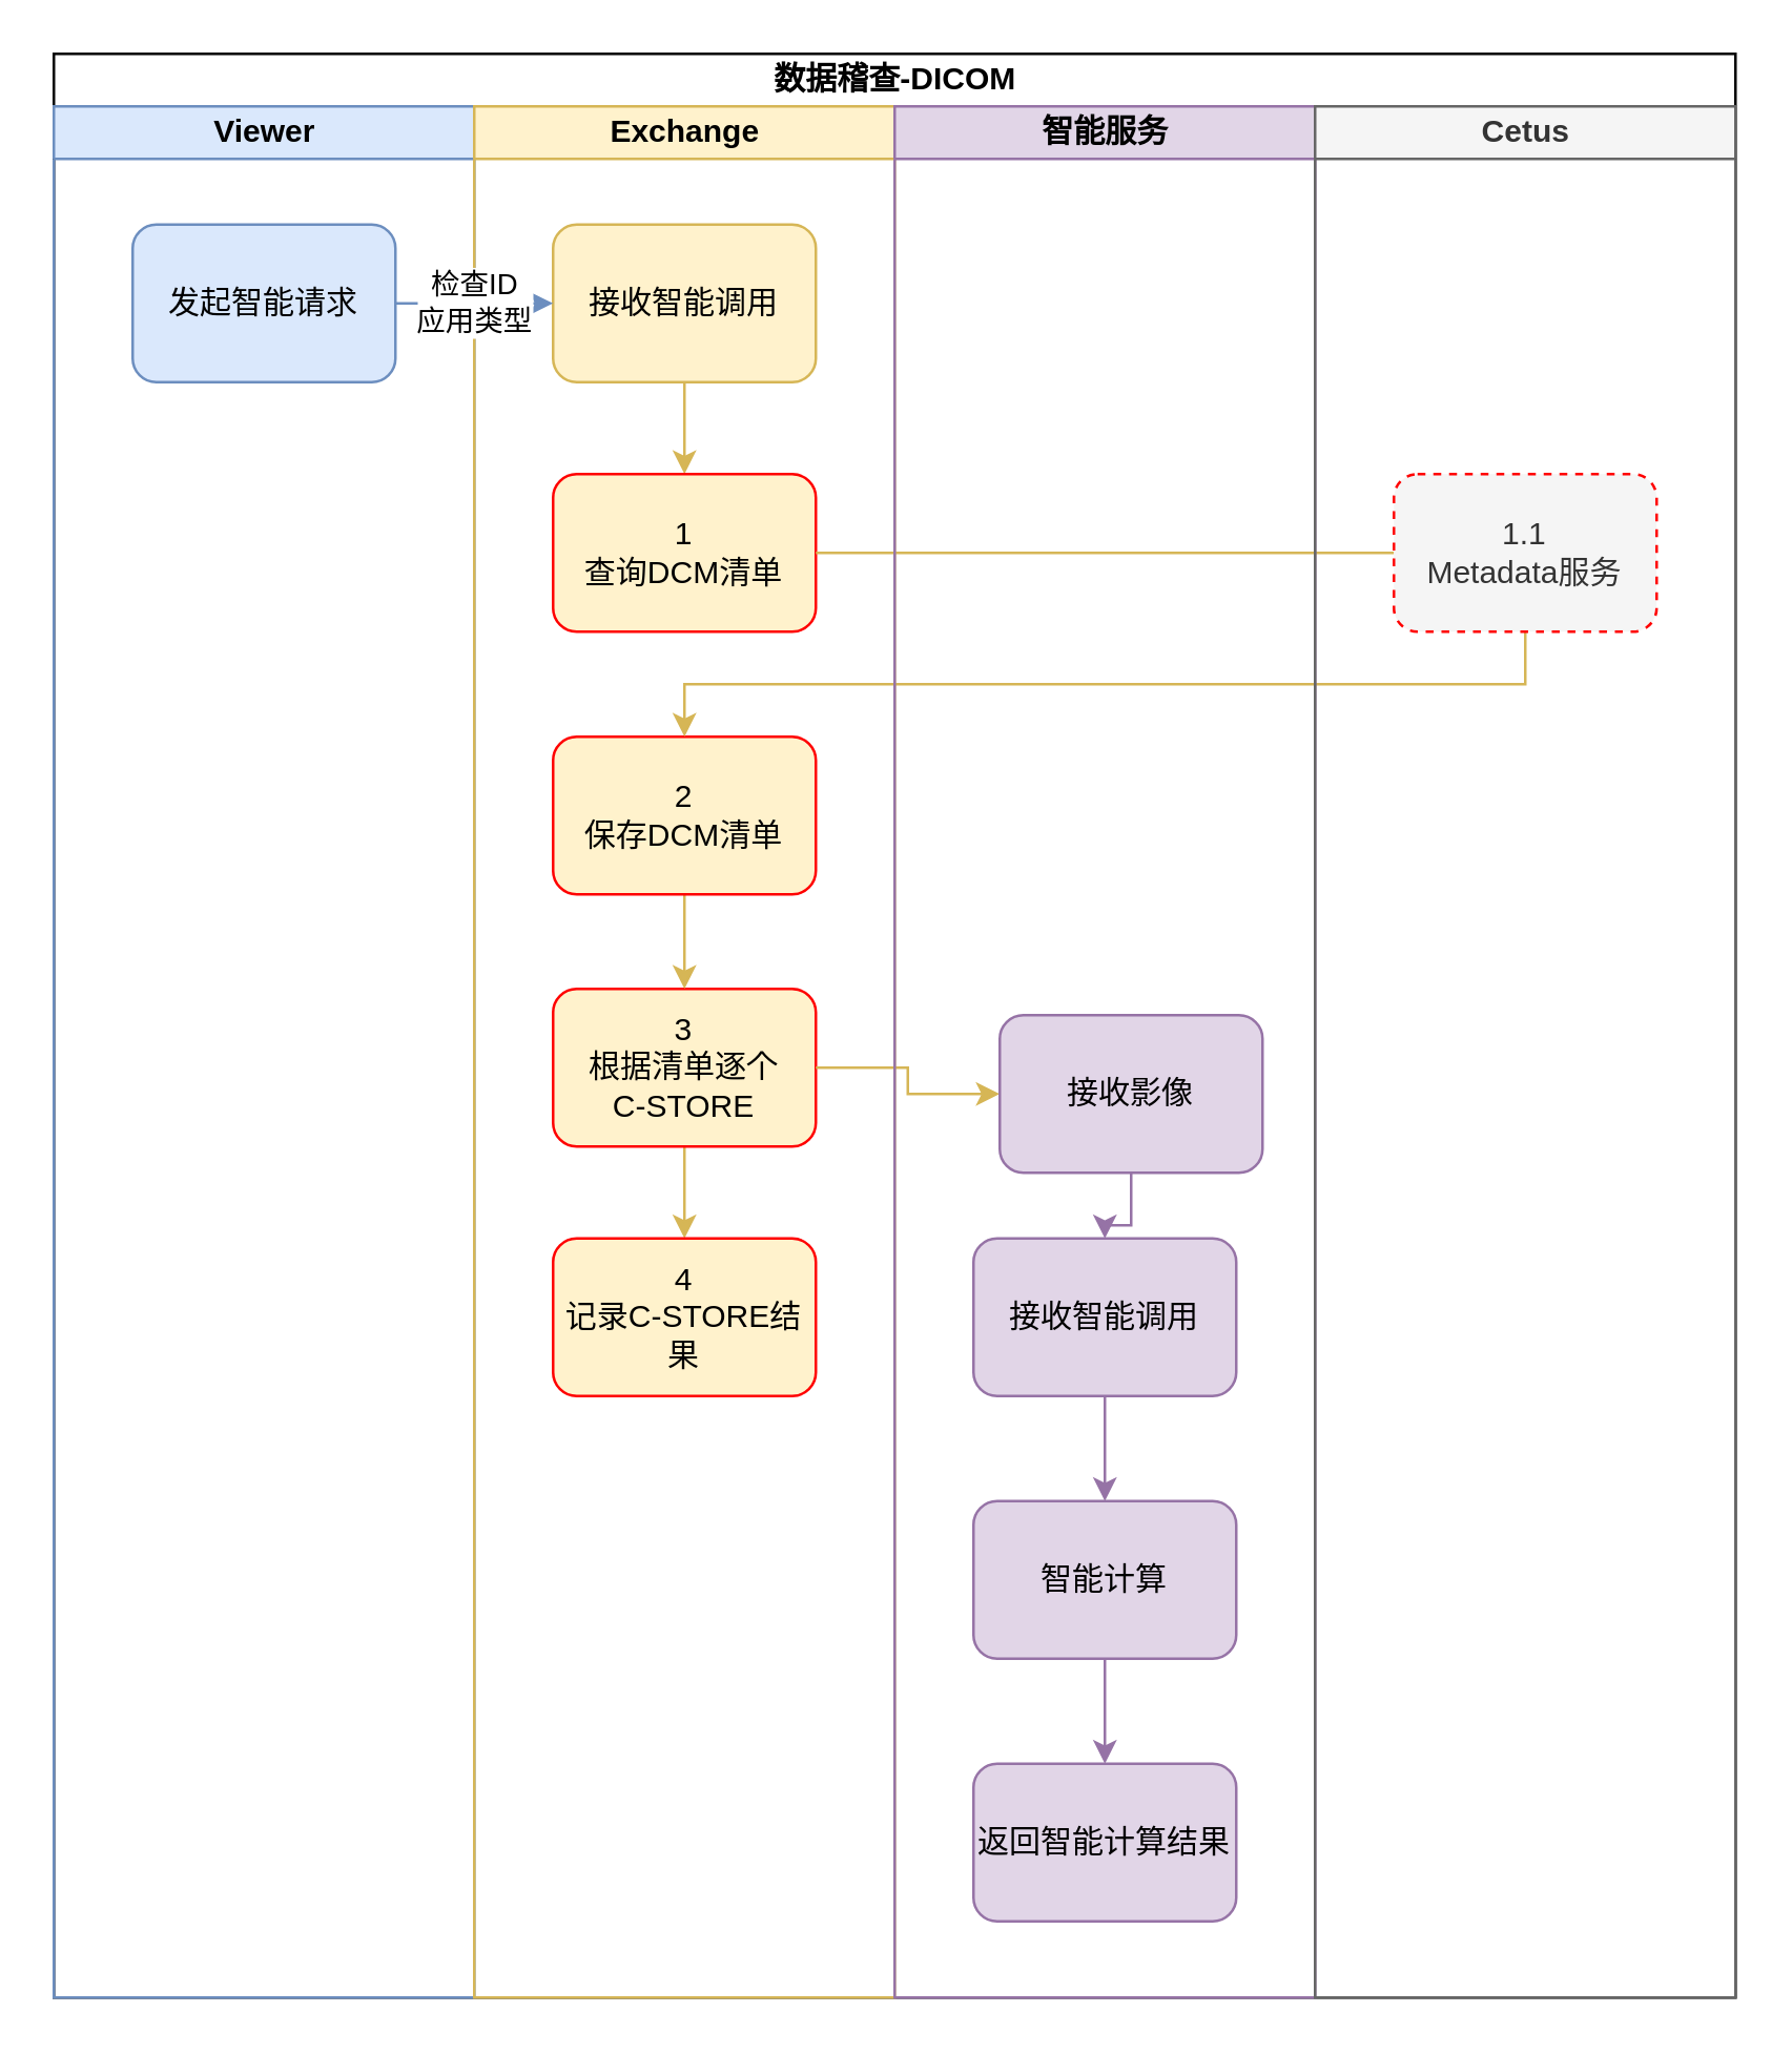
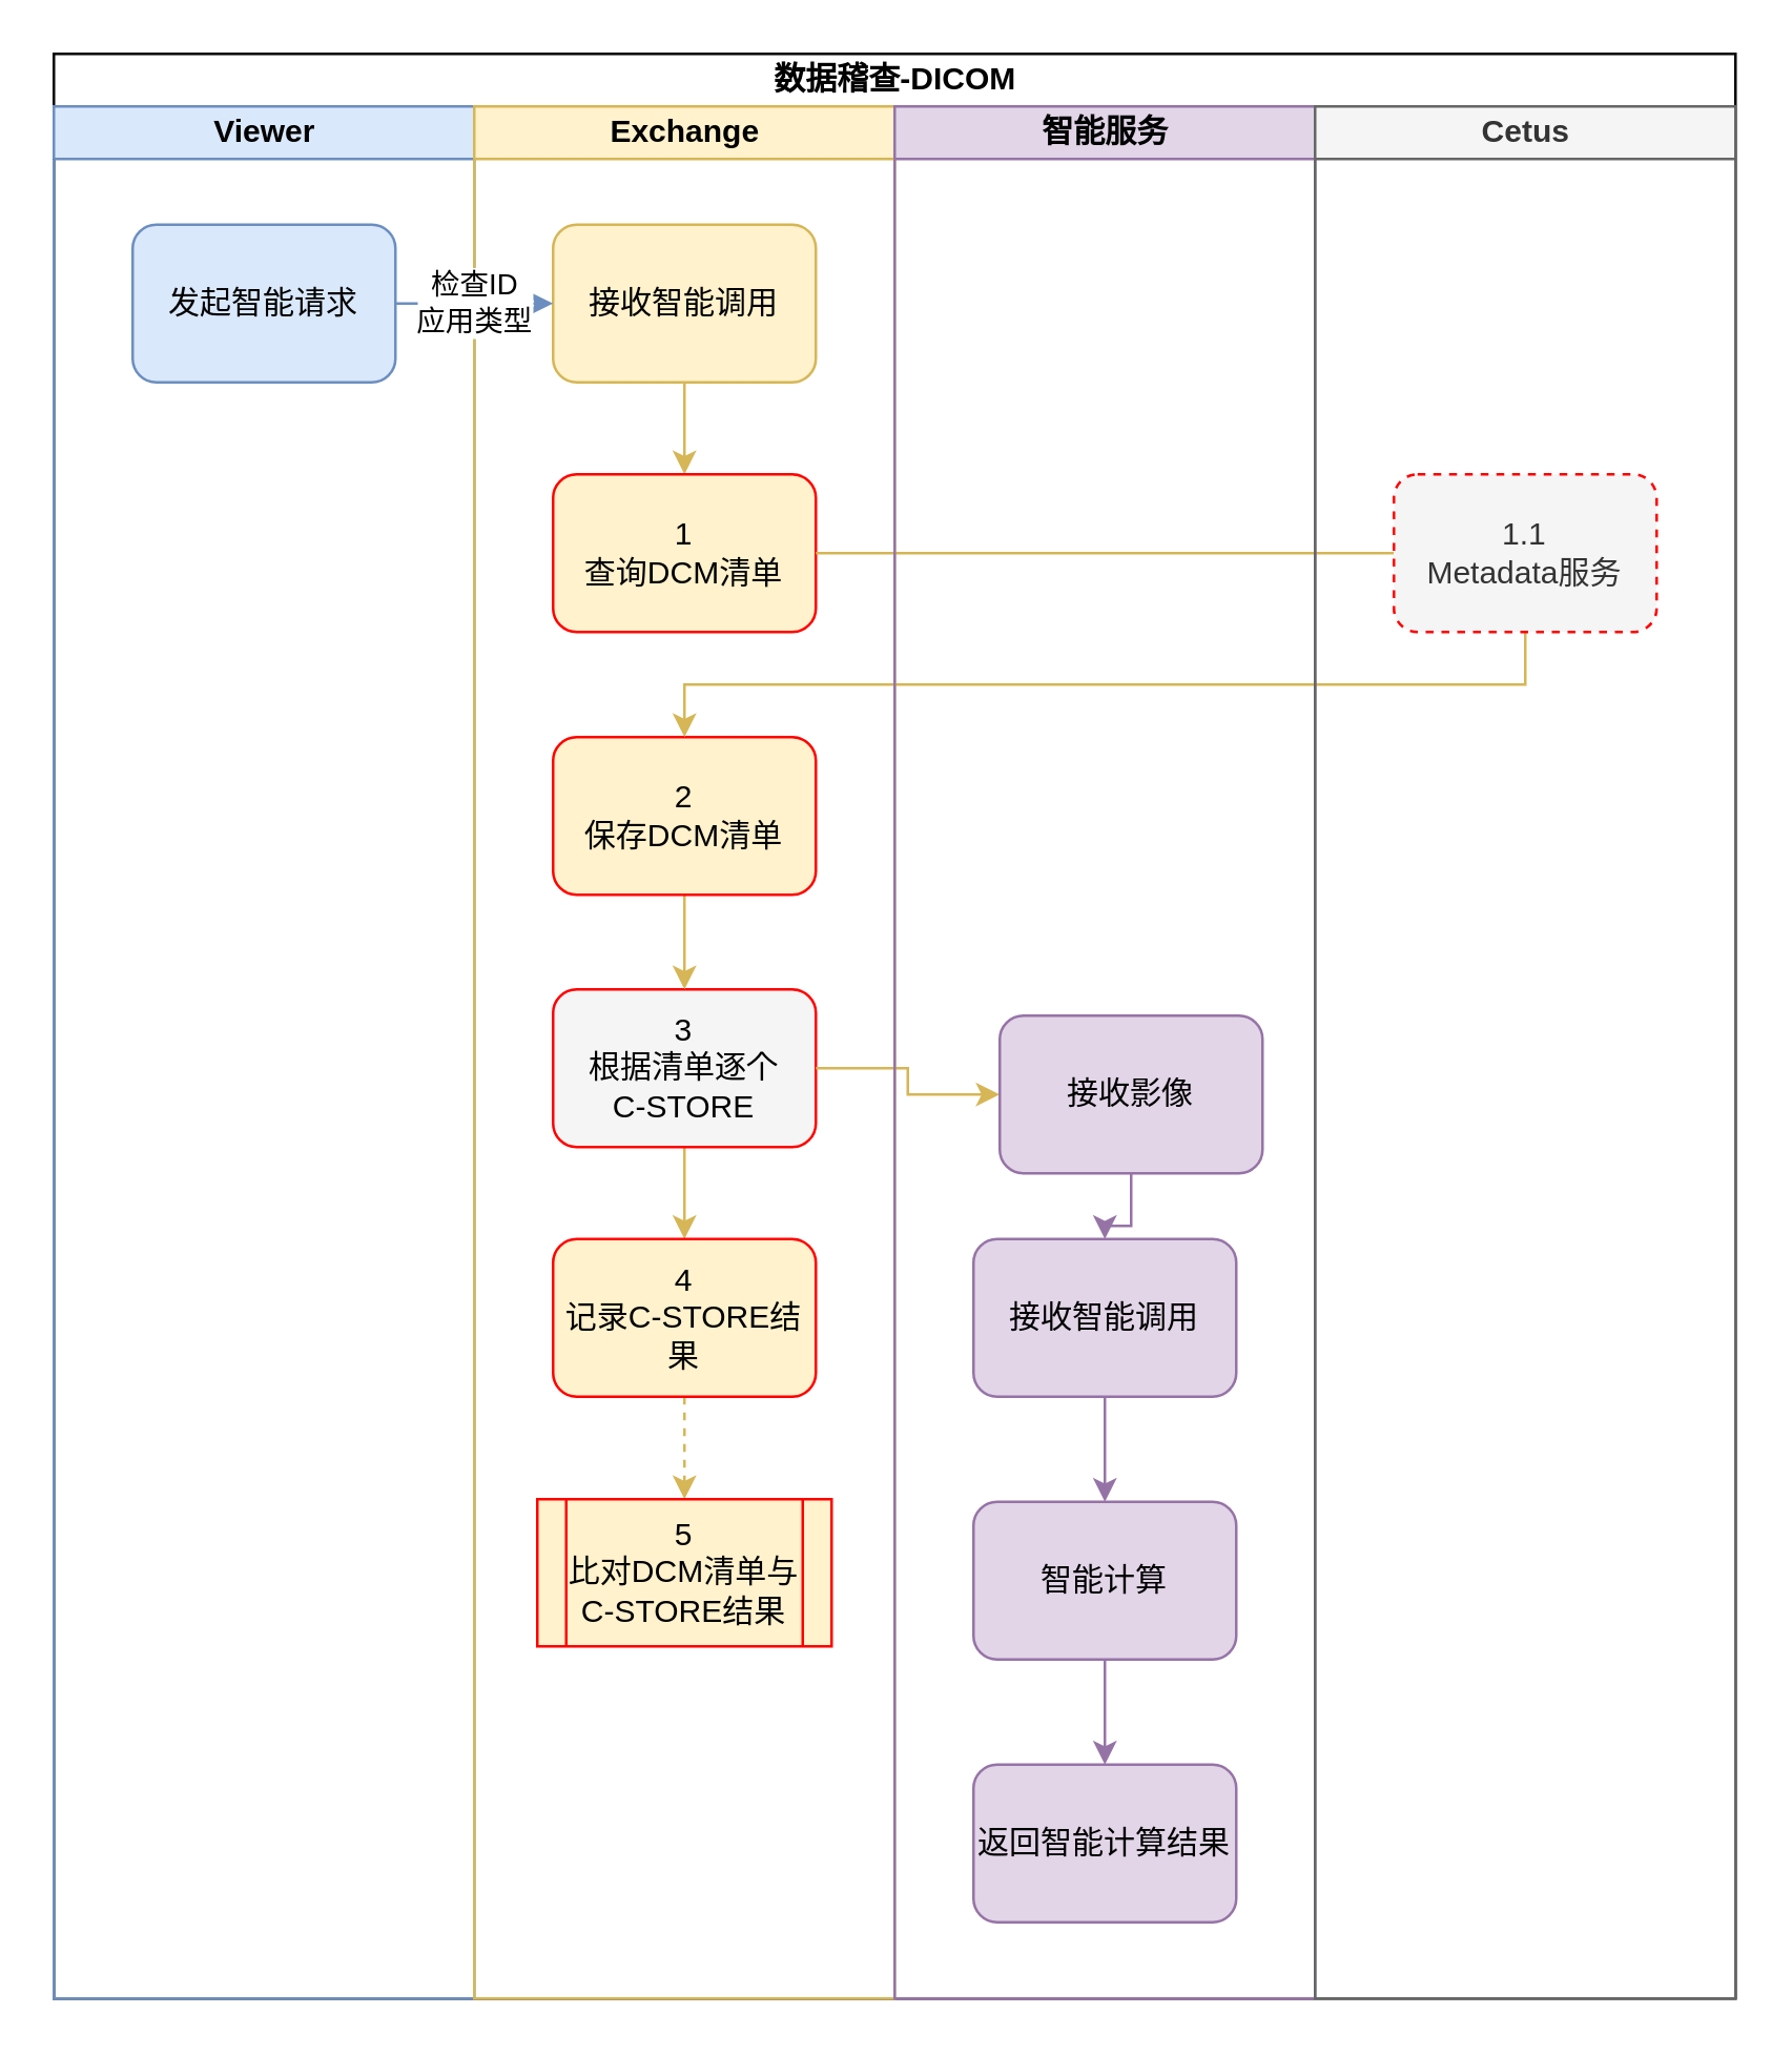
  <mxCell id="0" />
  <mxCell id="1" parent="0" />
  <mxCell id="2" value="数据稽查-DICOM" style="swimlane;html=1;childLayout=stackLayout;resizeParent=1;resizeParentMax=0;startSize=20;" parent="1" vertex="1"><mxGeometry x="20" y="20" width="640" height="740" as="geometry" /></mxCell>
  <mxCell id="3" value="Viewer" style="swimlane;html=1;startSize=20;aspect=fixed;fillColor=#dae8fc;strokeColor=#6c8ebf;" parent="2" vertex="1"><mxGeometry y="20" width="160" height="720" as="geometry" /></mxCell>
  <mxCell id="4" value="发起智能请求" style="rounded=1;whiteSpace=wrap;html=1;fillColor=#dae8fc;strokeColor=#6c8ebf;" parent="3" vertex="1"><mxGeometry x="30" y="45" width="100" height="60" as="geometry" /></mxCell>
  <mxCell id="5" value="Exchange" style="swimlane;html=1;startSize=20;fillColor=#fff2cc;strokeColor=#d6b656;" parent="2" vertex="1"><mxGeometry x="160" y="20" width="160" height="720" as="geometry" /></mxCell>
  <mxCell id="6" style="edgeStyle=orthogonalEdgeStyle;rounded=0;orthogonalLoop=1;jettySize=auto;html=1;fillColor=#fff2cc;strokeColor=#d6b656;" parent="5" source="7" target="8" edge="1"><mxGeometry relative="1" as="geometry" /></mxCell>
  <mxCell id="7" value="接收智能调用" style="rounded=1;whiteSpace=wrap;html=1;fillColor=#fff2cc;strokeColor=#d6b656;" parent="5" vertex="1"><mxGeometry x="30" y="45" width="100" height="60" as="geometry" /></mxCell>
  <mxCell id="8" value="1&lt;br&gt;查询DCM清单" style="rounded=1;whiteSpace=wrap;html=1;fillColor=#fff2cc;strokeColor=#FF0000;" parent="5" vertex="1"><mxGeometry x="30" y="140" width="100" height="60" as="geometry" /></mxCell>
  <mxCell id="9" style="edgeStyle=orthogonalEdgeStyle;rounded=0;orthogonalLoop=1;jettySize=auto;html=1;exitX=0.5;exitY=1;exitDx=0;exitDy=0;entryX=0.5;entryY=0;entryDx=0;entryDy=0;fillColor=#fff2cc;strokeColor=#d6b656;dashed=0;" parent="5" source="10" target="12" edge="1"><mxGeometry relative="1" as="geometry" /></mxCell>
- <mxCell id="10" value="3&lt;br&gt;根据清单逐个&lt;br&gt;C-STORE" style="rounded=1;whiteSpace=wrap;html=1;fillColor=#fff2cc;strokeColor=#FF0000;" parent="5" vertex="1"><mxGeometry x="30" y="336" width="100" height="60" as="geometry" /></mxCell>
+ <mxCell id="10" value="3&lt;br&gt;根据清单逐个&lt;br&gt;C-STORE" style="rounded=1;whiteSpace=wrap;html=1;fillColor=#f5f5f5;strokeColor=#FF0000;" parent="5" vertex="1"><mxGeometry x="30" y="336" width="100" height="60" as="geometry" /></mxCell>
+ <mxCell id="11" style="edgeStyle=orthogonalEdgeStyle;rounded=0;orthogonalLoop=1;jettySize=auto;html=1;exitX=0.5;exitY=1;exitDx=0;exitDy=0;entryX=0.5;entryY=0;entryDx=0;entryDy=0;dashed=1;fillColor=#fff2cc;strokeColor=#d6b656;" edge="1" parent="5" source="12" target="15"><mxGeometry relative="1" as="geometry" /></mxCell>
  <mxCell id="12" value="4&lt;br&gt;记录C-STORE结果" style="rounded=1;whiteSpace=wrap;html=1;fillColor=#fff2cc;strokeColor=#FF0000;" parent="5" vertex="1"><mxGeometry x="30" y="431" width="100" height="60" as="geometry" /></mxCell>
  <mxCell id="13" style="edgeStyle=orthogonalEdgeStyle;rounded=0;orthogonalLoop=1;jettySize=auto;html=1;exitX=0.5;exitY=1;exitDx=0;exitDy=0;entryX=0.5;entryY=0;entryDx=0;entryDy=0;fillColor=#fff2cc;strokeColor=#d6b656;" edge="1" parent="5" source="14" target="10"><mxGeometry relative="1" as="geometry" /></mxCell>
  <mxCell id="14" value="2&lt;br&gt;保存DCM清单" style="rounded=1;whiteSpace=wrap;html=1;fillColor=#fff2cc;strokeColor=#FF0000;" parent="5" vertex="1"><mxGeometry x="30" y="240" width="100" height="60" as="geometry" /></mxCell>
+ <mxCell id="15" value="5&lt;br&gt;比对DCM清单与C-STORE结果" style="shape=process;whiteSpace=wrap;html=1;backgroundOutline=1;aspect=fixed;fillColor=#fff2cc;strokeColor=#FF0000;" vertex="1" parent="5"><mxGeometry x="24" y="530" width="112" height="56" as="geometry" /></mxCell>
  <mxCell id="16" style="edgeStyle=orthogonalEdgeStyle;rounded=0;orthogonalLoop=1;jettySize=auto;html=1;exitX=1;exitY=0.5;exitDx=0;exitDy=0;entryX=0;entryY=0.5;entryDx=0;entryDy=0;fillColor=#fff2cc;strokeColor=#d6b656;" parent="2" source="10" target="21" edge="1"><mxGeometry relative="1" as="geometry" /></mxCell>
  <mxCell id="17" style="edgeStyle=orthogonalEdgeStyle;rounded=0;orthogonalLoop=1;jettySize=auto;html=1;entryX=0;entryY=0.5;entryDx=0;entryDy=0;fillColor=#fff2cc;strokeColor=#d6b656;endArrow=none;" edge="1" parent="2" source="8" target="29"><mxGeometry relative="1" as="geometry" /></mxCell>
  <mxCell id="18" style="edgeStyle=orthogonalEdgeStyle;rounded=0;orthogonalLoop=1;jettySize=auto;html=1;entryX=0.5;entryY=0;entryDx=0;entryDy=0;exitX=0.5;exitY=1;exitDx=0;exitDy=0;fillColor=#fff2cc;strokeColor=#d6b656;" edge="1" parent="2" source="29" target="14"><mxGeometry relative="1" as="geometry" /></mxCell>
  <mxCell id="19" value="智能服务" style="swimlane;html=1;startSize=20;fillColor=#e1d5e7;strokeColor=#9673a6;" parent="2" vertex="1"><mxGeometry x="320" y="20" width="160" height="720" as="geometry" /></mxCell>
  <mxCell id="20" style="edgeStyle=orthogonalEdgeStyle;rounded=0;orthogonalLoop=1;jettySize=auto;html=1;exitX=0.5;exitY=1;exitDx=0;exitDy=0;fillColor=#e1d5e7;strokeColor=#9673a6;" edge="1" parent="19" source="21" target="23"><mxGeometry relative="1" as="geometry" /></mxCell>
  <mxCell id="21" value="接收影像" style="rounded=1;whiteSpace=wrap;html=1;fillColor=#e1d5e7;strokeColor=#9673a6;" parent="19" vertex="1"><mxGeometry x="40" y="346" width="100" height="60" as="geometry" /></mxCell>
  <mxCell id="22" style="edgeStyle=orthogonalEdgeStyle;rounded=0;orthogonalLoop=1;jettySize=auto;html=1;entryX=0.5;entryY=0;entryDx=0;entryDy=0;fillColor=#e1d5e7;strokeColor=#9673a6;" parent="19" source="23" target="25" edge="1"><mxGeometry relative="1" as="geometry" /></mxCell>
  <mxCell id="23" value="接收智能调用" style="rounded=1;whiteSpace=wrap;html=1;fillColor=#e1d5e7;strokeColor=#9673a6;" parent="19" vertex="1"><mxGeometry x="30" y="431" width="100" height="60" as="geometry" /></mxCell>
  <mxCell id="24" style="edgeStyle=orthogonalEdgeStyle;rounded=0;orthogonalLoop=1;jettySize=auto;html=1;exitX=0.5;exitY=1;exitDx=0;exitDy=0;entryX=0.5;entryY=0;entryDx=0;entryDy=0;fillColor=#e1d5e7;strokeColor=#9673a6;" parent="19" source="25" target="26" edge="1"><mxGeometry relative="1" as="geometry" /></mxCell>
  <mxCell id="25" value="智能计算" style="rounded=1;whiteSpace=wrap;html=1;fillColor=#e1d5e7;strokeColor=#9673a6;" parent="19" vertex="1"><mxGeometry x="30" y="531" width="100" height="60" as="geometry" /></mxCell>
  <mxCell id="26" value="返回智能计算结果" style="rounded=1;whiteSpace=wrap;html=1;fillColor=#e1d5e7;strokeColor=#9673a6;" parent="19" vertex="1"><mxGeometry x="30" y="631" width="100" height="60" as="geometry" /></mxCell>
  <mxCell id="27" value="检查ID&lt;br&gt;应用类型" style="edgeStyle=orthogonalEdgeStyle;rounded=0;orthogonalLoop=1;jettySize=auto;html=1;entryX=0;entryY=0.5;entryDx=0;entryDy=0;fillColor=#dae8fc;strokeColor=#6c8ebf;" parent="2" source="4" target="7" edge="1"><mxGeometry relative="1" as="geometry"><mxPoint x="190" y="95" as="targetPoint" /></mxGeometry></mxCell>
  <mxCell id="28" value="Cetus" style="swimlane;html=1;startSize=20;fillColor=#f5f5f5;strokeColor=#666666;fontColor=#333333;" parent="2" vertex="1"><mxGeometry x="480" y="20" width="160" height="720" as="geometry" /></mxCell>
  <mxCell id="29" value="1.1&lt;br&gt;Metadata服务" style="rounded=1;whiteSpace=wrap;html=1;fillColor=#f5f5f5;fontColor=#333333;strokeColor=#FF0000;dashed=1;" vertex="1" parent="28"><mxGeometry x="30" y="140" width="100" height="60" as="geometry" /></mxCell>
